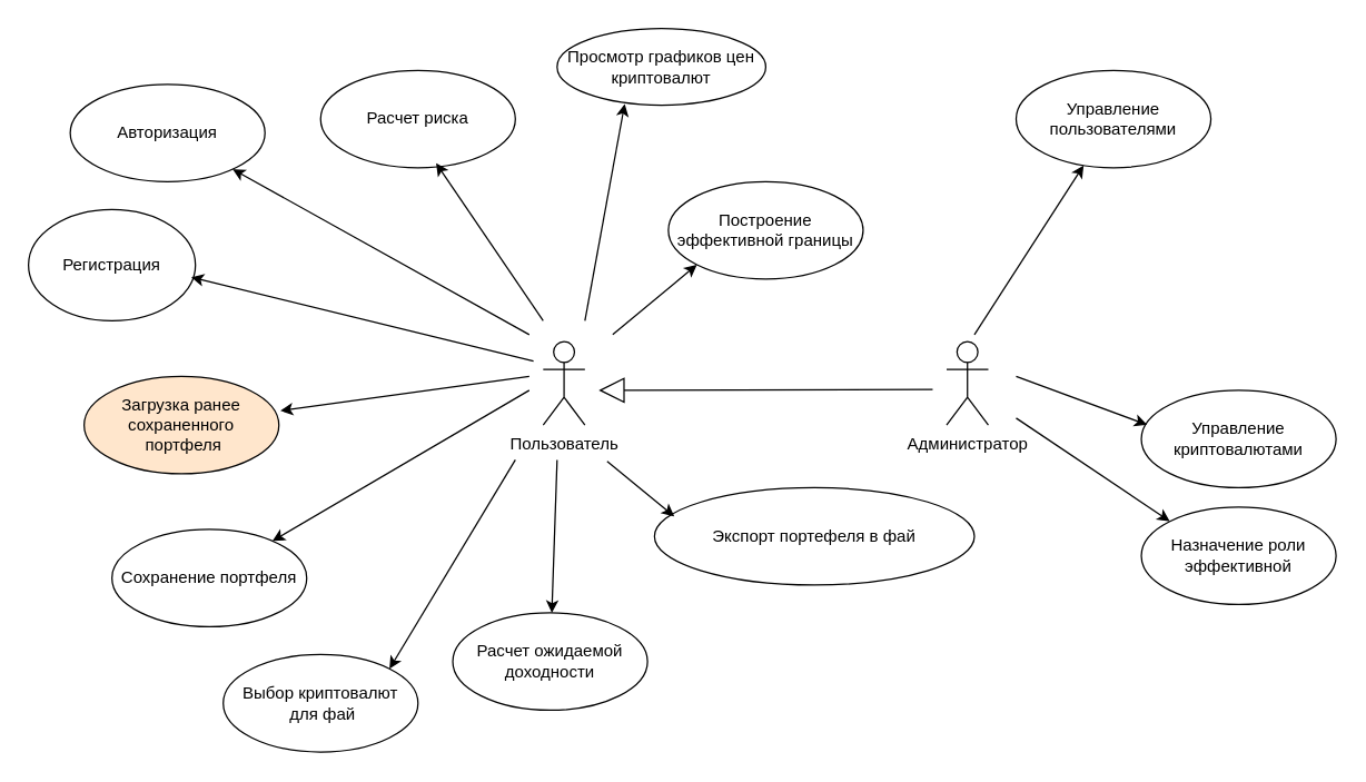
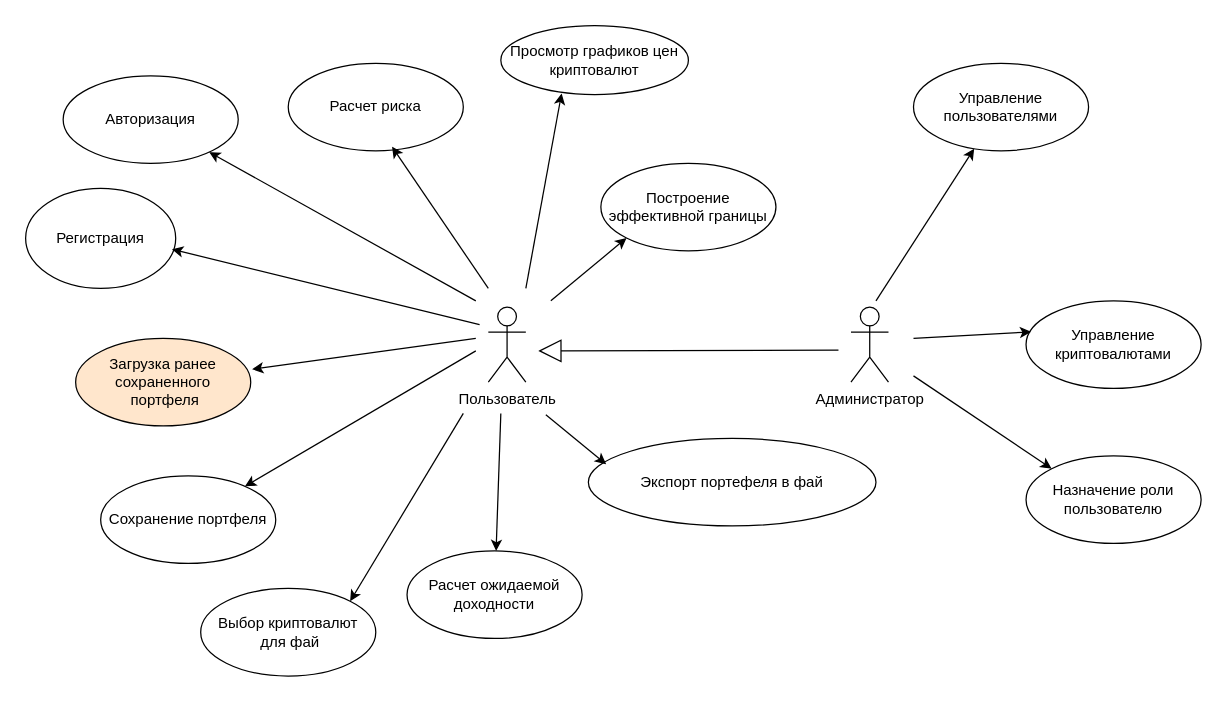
  <mxCell id="0" />
  <mxCell id="1" parent="0" />
  <mxCell id="2" value="&lt;font style=&quot;vertical-align: inherit;&quot;&gt;&lt;font style=&quot;vertical-align: inherit;&quot;&gt;Администратор&lt;/font&gt;&lt;/font&gt;" style="shape=umlActor;verticalLabelPosition=bottom;verticalAlign=top;html=1;outlineConnect=0;" parent="1" vertex="1"><mxGeometry x="680" y="245" width="30" height="60" as="geometry" /></mxCell>
  <mxCell id="3" value="&lt;font style=&quot;vertical-align: inherit;&quot;&gt;&lt;font style=&quot;vertical-align: inherit;&quot;&gt;Пользователь&lt;/font&gt;&lt;/font&gt;" style="shape=umlActor;verticalLabelPosition=bottom;verticalAlign=top;html=1;outlineConnect=0;" parent="1" vertex="1"><mxGeometry x="390" y="245" width="30" height="60" as="geometry" /></mxCell>
  <mxCell id="4" value="" style="edgeStyle=none;orthogonalLoop=1;jettySize=auto;html=1;rounded=0;" parent="1" target="12" edge="1"><mxGeometry width="80" relative="1" as="geometry"><mxPoint x="700" y="240" as="sourcePoint" /><mxPoint x="790.257" y="179.625" as="targetPoint" /><Array as="points" /></mxGeometry></mxCell>
  <mxCell id="5" value="Авторизация" style="ellipse;whiteSpace=wrap;html=1;" parent="1" vertex="1"><mxGeometry x="50" y="60" width="140" height="70" as="geometry" /></mxCell>
  <mxCell id="6" value="Сохранение портфеля" style="ellipse;whiteSpace=wrap;html=1;" parent="1" vertex="1"><mxGeometry x="80" y="380" width="140" height="70" as="geometry" /></mxCell>
  <mxCell id="7" value="Расчет ожидаемой доходности" style="ellipse;whiteSpace=wrap;html=1;" parent="1" vertex="1"><mxGeometry x="325" y="440" width="140" height="70" as="geometry" /></mxCell>
  <mxCell id="8" value="Расчет риска" style="ellipse;whiteSpace=wrap;html=1;" parent="1" vertex="1"><mxGeometry x="230" y="50" width="140" height="70" as="geometry" /></mxCell>
  <mxCell id="9" value="Просмотр графиков цен криптовалют" style="ellipse;whiteSpace=wrap;html=1;" parent="1" vertex="1"><mxGeometry x="400" y="20" width="150" height="55" as="geometry" /></mxCell>
  <mxCell id="10" value="Загрузка ранее сохраненного&lt;div&gt;&amp;nbsp;портфеля&lt;/div&gt;" style="ellipse;whiteSpace=wrap;html=1;fillColor=#ffe6cc;" parent="1" vertex="1"><mxGeometry x="60" y="270" width="140" height="70" as="geometry" /></mxCell>
  <mxCell id="11" value="Выбор криптовалют&lt;div&gt;&amp;nbsp;для фай&lt;/div&gt;" style="ellipse;whiteSpace=wrap;html=1;" parent="1" vertex="1"><mxGeometry x="160" y="470" width="140" height="70" as="geometry" /></mxCell>
  <mxCell id="12" value="Управление пользователями" style="ellipse;whiteSpace=wrap;html=1;" parent="1" vertex="1"><mxGeometry x="730" y="50" width="140" height="70" as="geometry" /></mxCell>
- <mxCell id="13" value="Назначение роли эффективной" style="ellipse;whiteSpace=wrap;html=1;" parent="1" vertex="1"><mxGeometry x="820" y="364" width="140" height="70" as="geometry" /></mxCell>
- <mxCell id="14" value="Управление криптовалютами" style="ellipse;whiteSpace=wrap;html=1;" parent="1" vertex="1"><mxGeometry x="820" y="280" width="140" height="70" as="geometry" /></mxCell>
+ <mxCell id="13" value="Назначение роли пользователю" style="ellipse;whiteSpace=wrap;html=1;" parent="1" vertex="1"><mxGeometry x="820" y="364" width="140" height="70" as="geometry" /></mxCell>
+ <mxCell id="14" value="Управление криптовалютами" style="ellipse;whiteSpace=wrap;html=1;" parent="1" vertex="1"><mxGeometry x="820" y="240" width="140" height="70" as="geometry" /></mxCell>
  <mxCell id="15" value="" style="endArrow=block;endSize=16;endFill=0;html=1;rounded=0;" parent="1" edge="1"><mxGeometry width="160" relative="1" as="geometry"><mxPoint x="670" y="279.5" as="sourcePoint" /><mxPoint x="430" y="280" as="targetPoint" /><mxPoint as="offset" /></mxGeometry></mxCell>
  <mxCell id="16" value="" style="edgeStyle=none;orthogonalLoop=1;jettySize=auto;html=1;rounded=0;entryX=0.029;entryY=0.354;entryDx=0;entryDy=0;entryPerimeter=0;" parent="1" target="14" edge="1"><mxGeometry width="80" relative="1" as="geometry"><mxPoint x="730" y="270" as="sourcePoint" /><mxPoint x="789" y="128" as="targetPoint" /><Array as="points" /></mxGeometry></mxCell>
  <mxCell id="17" value="" style="edgeStyle=none;orthogonalLoop=1;jettySize=auto;html=1;rounded=0;entryX=0;entryY=0;entryDx=0;entryDy=0;" parent="1" target="13" edge="1"><mxGeometry width="80" relative="1" as="geometry"><mxPoint x="730" y="300" as="sourcePoint" /><mxPoint x="799" y="138" as="targetPoint" /><Array as="points" /></mxGeometry></mxCell>
  <mxCell id="18" value="" style="edgeStyle=none;orthogonalLoop=1;jettySize=auto;html=1;rounded=0;entryX=0.593;entryY=0.954;entryDx=0;entryDy=0;entryPerimeter=0;" parent="1" target="8" edge="1"><mxGeometry width="80" relative="1" as="geometry"><mxPoint x="390" y="230" as="sourcePoint" /><mxPoint x="484.5" y="114" as="targetPoint" /><Array as="points" /></mxGeometry></mxCell>
  <mxCell id="19" value="" style="edgeStyle=none;orthogonalLoop=1;jettySize=auto;html=1;rounded=0;" parent="1" target="5" edge="1"><mxGeometry width="80" relative="1" as="geometry"><mxPoint x="380" y="240" as="sourcePoint" /><mxPoint x="383" y="107" as="targetPoint" /><Array as="points" /></mxGeometry></mxCell>
  <mxCell id="20" value="" style="edgeStyle=none;orthogonalLoop=1;jettySize=auto;html=1;rounded=0;entryX=1.008;entryY=0.353;entryDx=0;entryDy=0;entryPerimeter=0;" parent="1" target="10" edge="1"><mxGeometry width="80" relative="1" as="geometry"><mxPoint x="380" y="270" as="sourcePoint" /><mxPoint x="343.75" y="150" as="targetPoint" /><Array as="points" /></mxGeometry></mxCell>
  <mxCell id="21" value="" style="edgeStyle=none;orthogonalLoop=1;jettySize=auto;html=1;rounded=0;" parent="1" target="6" edge="1"><mxGeometry width="80" relative="1" as="geometry"><mxPoint x="380" y="280" as="sourcePoint" /><mxPoint x="357.5" y="160" as="targetPoint" /><Array as="points" /></mxGeometry></mxCell>
  <mxCell id="22" value="" style="edgeStyle=none;orthogonalLoop=1;jettySize=auto;html=1;rounded=0;entryX=1;entryY=0;entryDx=0;entryDy=0;" parent="1" target="11" edge="1"><mxGeometry width="80" relative="1" as="geometry"><mxPoint x="370" y="330" as="sourcePoint" /><mxPoint x="310" y="400" as="targetPoint" /><Array as="points" /></mxGeometry></mxCell>
  <mxCell id="23" value="" style="edgeStyle=none;orthogonalLoop=1;jettySize=auto;html=1;rounded=0;" parent="1" target="7" edge="1"><mxGeometry width="80" relative="1" as="geometry"><mxPoint x="400" y="330" as="sourcePoint" /><mxPoint x="387.5" y="171" as="targetPoint" /><Array as="points" /></mxGeometry></mxCell>
  <mxCell id="24" value="" style="edgeStyle=none;orthogonalLoop=1;jettySize=auto;html=1;rounded=0;entryX=0.324;entryY=0.984;entryDx=0;entryDy=0;entryPerimeter=0;" parent="1" target="9" edge="1"><mxGeometry width="80" relative="1" as="geometry"><mxPoint x="420" y="230" as="sourcePoint" /><mxPoint x="387.5" y="90" as="targetPoint" /><Array as="points" /></mxGeometry></mxCell>
  <mxCell id="25" value="Построение эффективной границы" style="ellipse;whiteSpace=wrap;html=1;" parent="1" vertex="1"><mxGeometry x="480" y="130" width="140" height="70" as="geometry" /></mxCell>
  <mxCell id="26" value="" style="edgeStyle=none;orthogonalLoop=1;jettySize=auto;html=1;rounded=0;entryX=0;entryY=1;entryDx=0;entryDy=0;" parent="1" target="25" edge="1"><mxGeometry width="80" relative="1" as="geometry"><mxPoint x="440" y="240" as="sourcePoint" /><mxPoint x="459" y="109" as="targetPoint" /><Array as="points" /></mxGeometry></mxCell>
  <mxCell id="27" value="Экспорт портефеля в фай" style="ellipse;whiteSpace=wrap;html=1;" parent="1" vertex="1"><mxGeometry x="470" y="350" width="230" height="70" as="geometry" /></mxCell>
  <mxCell id="28" value="" style="edgeStyle=none;orthogonalLoop=1;jettySize=auto;html=1;rounded=0;entryX=0.062;entryY=0.295;entryDx=0;entryDy=0;entryPerimeter=0;" parent="1" target="27" edge="1"><mxGeometry width="80" relative="1" as="geometry"><mxPoint x="436" y="331" as="sourcePoint" /><mxPoint x="465" y="200" as="targetPoint" /><Array as="points" /></mxGeometry></mxCell>
  <mxCell id="29" value="Регистрация" style="ellipse;whiteSpace=wrap;html=1;" vertex="1" parent="1"><mxGeometry x="20" y="150" width="120" height="80" as="geometry" /></mxCell>
  <mxCell id="30" value="" style="edgeStyle=none;orthogonalLoop=1;jettySize=auto;html=1;rounded=0;entryX=0.975;entryY=0.609;entryDx=0;entryDy=0;entryPerimeter=0;" edge="1" parent="1" target="29"><mxGeometry width="80" relative="1" as="geometry"><mxPoint x="383" y="259" as="sourcePoint" /><mxPoint x="170" y="140" as="targetPoint" /><Array as="points" /></mxGeometry></mxCell>
